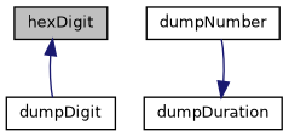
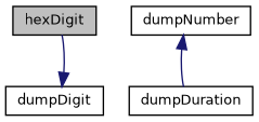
  digraph {
    rankdir=TB
    node [color=black fillcolor=white fontname=Helvetica fontsize=10 shape=record style=filled]
    edge [color=midnightblue dir=back fontname=Helvetica fontsize=10 labelfontname=Helvetica labelfontsize=10 style=solid]
    n1 [fillcolor=grey75 fontcolor=black height=0.2 label=hexDigit width=0.4]
    n2 [height=0.2 label=dumpDigit width=0.4]
    n3 [height=0.2 label=dumpNumber width=0.4]
    n4 [height=0.2 label=dumpDuration width=0.4]
-   n1 -> n2
-   n4 -> n3
+   n2 -> n1
+   n3 -> n4
  }
